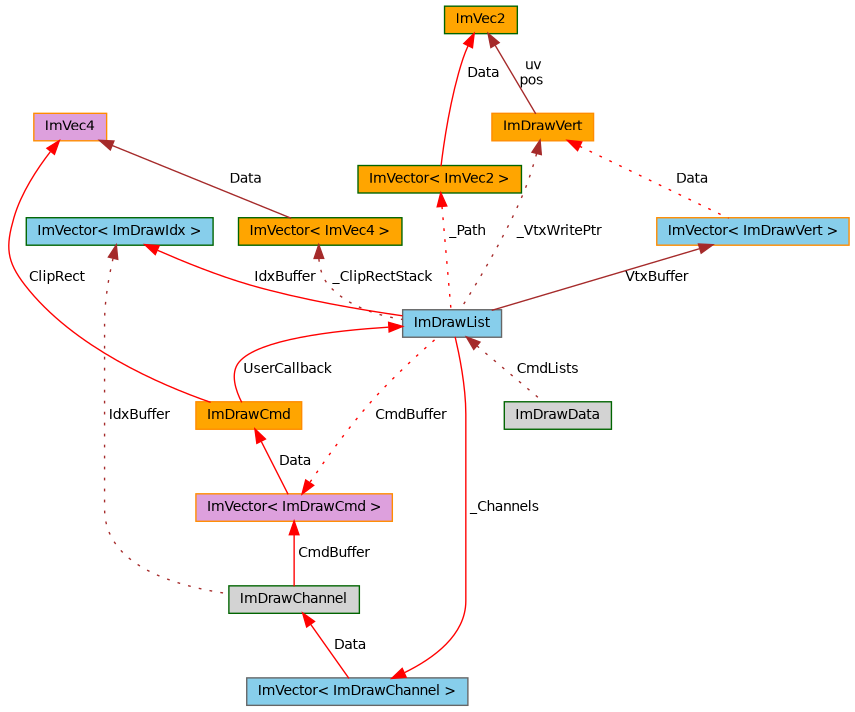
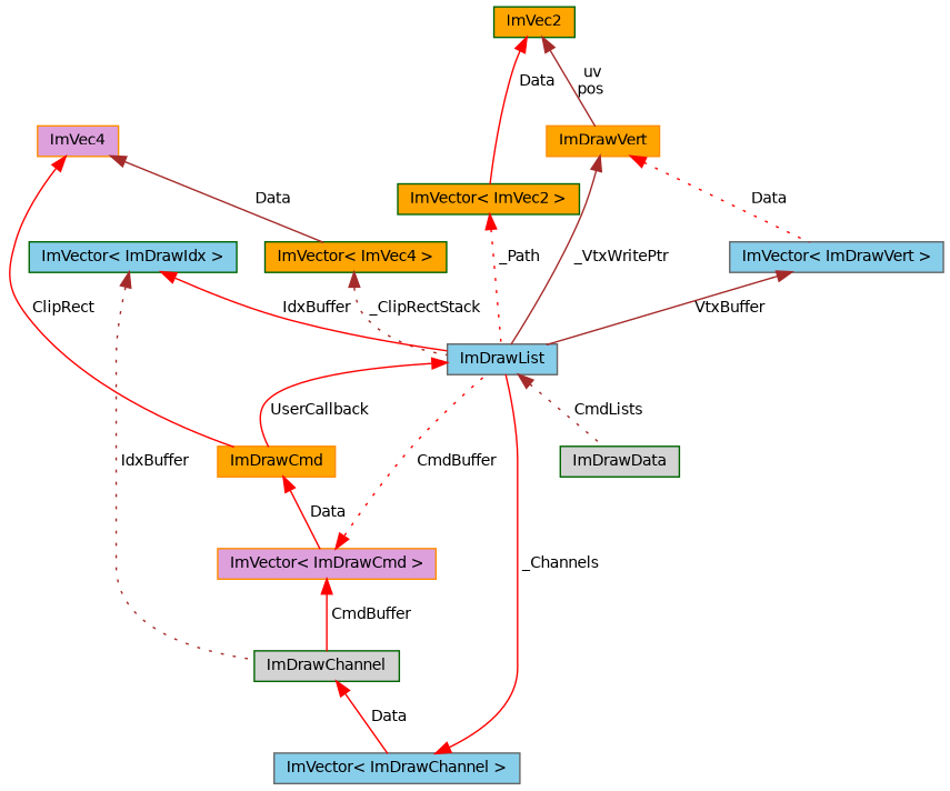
  digraph {
    rankdir=TB
    node [color=darkgreen fillcolor=orange fontname=Helvetica fontsize=10 shape=record style=filled]
    edge [color=red dir=back fontname=Helvetica fontsize=10 labelfontname=Helvetica labelfontsize=10 style=solid]
    n1 [fillcolor=lightgrey fontcolor=black height=0.2 label=ImDrawData width=0.4]
    n2 [color=gray40 fillcolor=skyblue height=0.2 label=ImDrawList width=0.4]
    n3 [color=darkorange height=0.2 label=ImDrawCmd width=0.4]
    n4 [color=darkorange fillcolor=plum height=0.2 label="ImVector\< ImDrawCmd \>" width=0.4]
    n5 [height=0.2 label="ImVector\< ImVec4 \>" width=0.4]
    n6 [color=darkorange fillcolor=plum height=0.2 label=ImVec4 width=0.4]
-   n7 [color=darkorange fillcolor=skyblue height=0.2 label="ImVector\< ImDrawVert \>" width=0.4]
+   n7 [color=gray40 fillcolor=skyblue height=0.2 label="ImVector\< ImDrawVert \>" width=0.4]
    n8 [color=darkorange height=0.2 label=ImDrawVert width=0.4]
    n9 [height=0.2 label=ImVec2 width=0.4]
    n10 [height=0.2 label="ImVector\< ImVec2 \>" width=0.4]
    n11 [color=gray40 fillcolor=skyblue height=0.2 label="ImVector\< ImDrawChannel \>" width=0.4]
    n12 [fillcolor=lightgrey height=0.2 label=ImDrawChannel width=0.4]
    n13 [fillcolor=skyblue height=0.2 label="ImVector\< ImDrawIdx \>" width=0.4]
    n2 -> n1 [color=brown label=" CmdLists" style=dotted]
    n2 -> n3 [label=" UserCallback"]
    n3 -> n4 [label=" Data"]
    n4 -> n2 [label=" CmdBuffer" style=dotted]
    n4 -> n12 [label=" CmdBuffer"]
    n5 -> n2 [color=brown label=" _ClipRectStack" style=dotted]
    n6 -> n3 [label=" ClipRect"]
    n6 -> n5 [color=brown label=" Data"]
    n7 -> n2 [color=brown label=" VtxBuffer"]
-   n8 -> n2 [color=brown label=" _VtxWritePtr" style=dotted]
+   n8 -> n2 [color=brown label=" _VtxWritePtr"]
    n8 -> n7 [label=" Data" style=dotted]
    n9 -> n8 [color=brown label=" uv\npos"]
    n9 -> n10 [label=" Data"]
    n10 -> n2 [label=" _Path" style=dotted]
    n11 -> n2 [label=" _Channels"]
    n12 -> n11 [label=" Data"]
    n13 -> n2 [label=" IdxBuffer"]
    n13 -> n12 [color=brown label=" IdxBuffer" style=dotted]
  }
